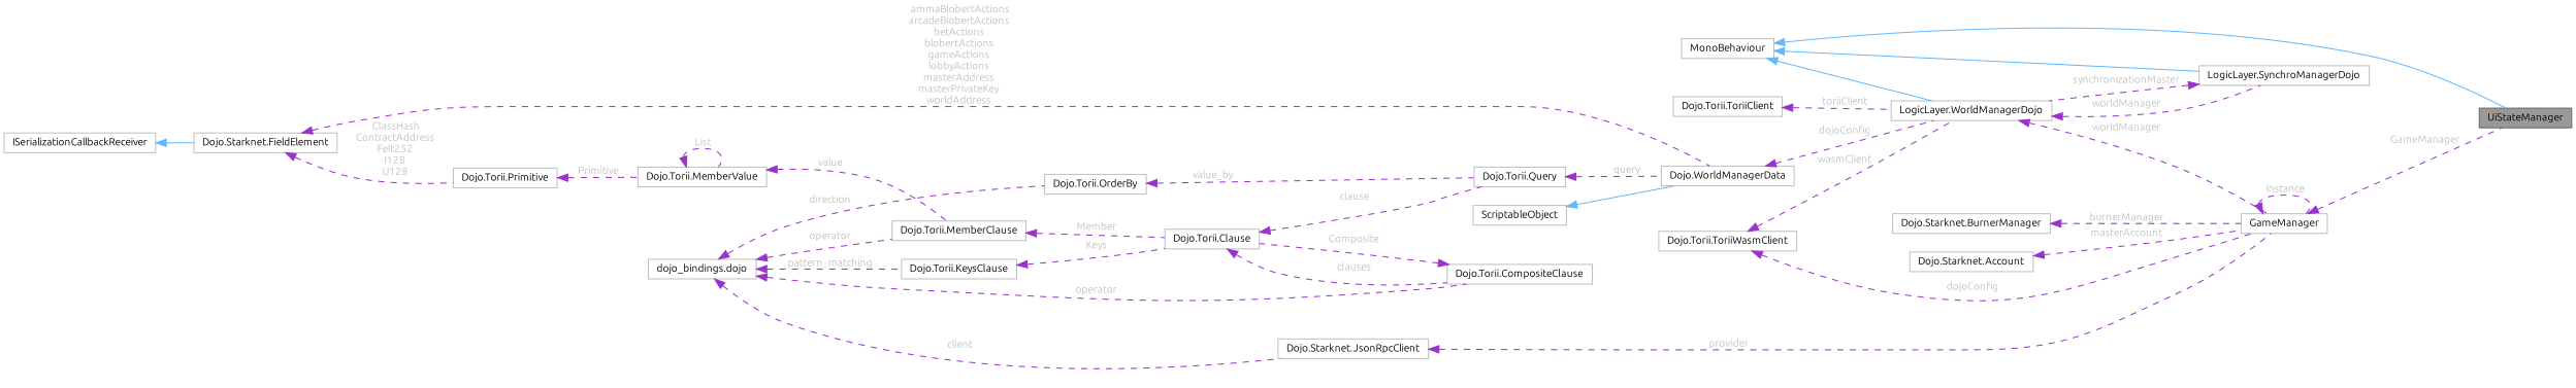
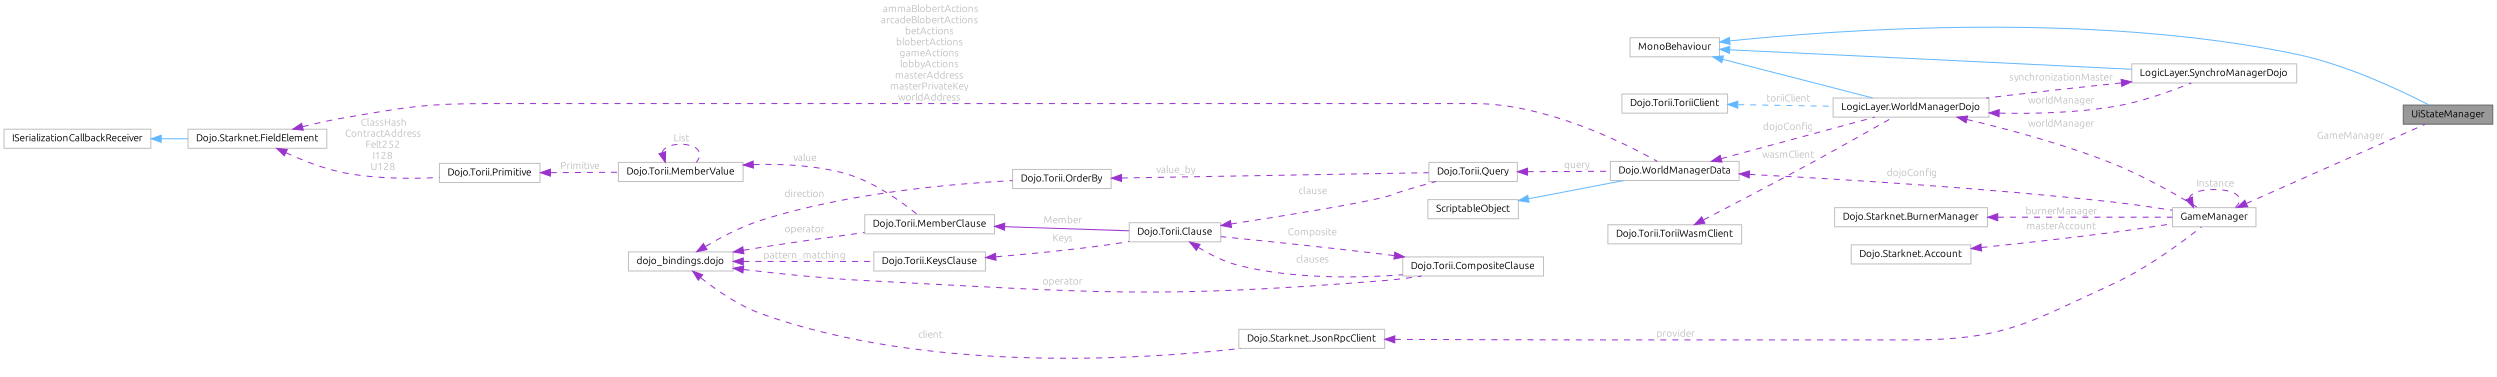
  digraph {
    fontname=Ubuntu
    rankdir=LR
    node [color=grey75 fillcolor=white fontname=Ubuntu fontsize=10 shape=box style=filled]
    edge [color=darkorchid3 dir=back fontname=Ubuntu fontsize=10 labelfontname=Helvetica labelfontsize=10 style=dashed fontcolor=grey]
    n1 [color=gray40 fillcolor=grey60 fontcolor=black height=0.2 label=UiStateManager width=0.4]
    n2 [height=0.2 label=MonoBehaviour width=0.4]
    n3 [height=0.2 label="LogicLayer.WorldManagerDojo" width=0.4]
    n4 [height=0.2 label="LogicLayer.SynchroManagerDojo" width=0.4]
    n5 [height=0.2 label=GameManager width=0.4]
    n6 [height=0.2 label="Dojo.Torii.ToriiClient" width=0.4]
    n7 [height=0.2 label="Dojo.Torii.ToriiWasmClient" width=0.4]
    n8 [height=0.2 label="Dojo.WorldManagerData" width=0.4]
    n9 [height=0.2 label=ScriptableObject width=0.4]
    n10 [height=0.2 label="Dojo.Starknet.FieldElement" width=0.4]
    n11 [height=0.2 label="Dojo.Torii.Primitive" width=0.4]
    n12 [height=0.2 label="Dojo.Torii.KeysClause" width=0.4]
    n13 [height=0.2 label="Dojo.Torii.Clause" width=0.4]
    n14 [height=0.2 label="Dojo.Torii.MemberValue" width=0.4]
    n15 [height=0.2 label=ISerializationCallbackReceiver width=0.4]
    n16 [height=0.2 label="Dojo.Torii.Query" width=0.4]
    n17 [height=0.2 label="Dojo.Torii.CompositeClause" width=0.4]
    n18 [height=0.2 label="dojo_bindings.dojo" width=0.4]
    n19 [height=0.2 label="Dojo.Torii.MemberClause" width=0.4]
    n20 [height=0.2 label="Dojo.Torii.OrderBy" width=0.4]
    n21 [height=0.2 label="Dojo.Starknet.JsonRpcClient" width=0.4]
    n22 [height=0.2 label="Dojo.Starknet.BurnerManager" width=0.4]
    n23 [height=0.2 label="Dojo.Starknet.Account" width=0.4]
    n2 -> n1 [color=steelblue1 style=solid fontcolor=""]
    n2 -> n3 [color=steelblue1 style=solid fontcolor=""]
    n2 -> n4 [color=steelblue1 style=solid fontcolor=""]
    n3 -> n4 [label=" worldManager"]
    n3 -> n5 [label=" worldManager"]
    n4 -> n3 [label=" synchronizationMaster"]
    n5 -> n1 [label=" GameManager"]
    n5 -> n5 [label=" Instance"]
-   n6 -> n3 [label=" toriiClient"]
+   n6 -> n3 [color=steelblue1 label=" toriiClient"]
    n7 -> n3 [label=" wasmClient"]
    n8 -> n3 [label=" dojoConfig"]
-   n7 -> n5 [label=" dojoConfig"]
+   n8 -> n5 [label=" dojoConfig"]
    n9 -> n8 [color=steelblue1 style=solid fontcolor=""]
    n10 -> n8 [label=" ammaBlobertActions\narcadeBlobertActions\nbetActions\nblobertActions\ngameActions\nlobbyActions\nmasterAddress\nmasterPrivateKey\nworldAddress"]
    n10 -> n11 [label=" ClassHash\nContractAddress\nFelt252\nI128\nU128"]
    n11 -> n14 [label=" Primitive"]
    n12 -> n13 [label=" Keys"]
    n13 -> n16 [label=" clause"]
    n13 -> n17 [label=" clauses"]
    n14 -> n14 [label=" List"]
    n14 -> n19 [label=" value"]
    n15 -> n10 [color=steelblue1 style=solid fontcolor=""]
    n16 -> n8 [label=" query"]
    n17 -> n13 [label=" Composite"]
    n18 -> n12 [label=" pattern_matching"]
    n18 -> n17 [label=" operator"]
    n18 -> n19 [label=" operator"]
    n18 -> n20 [label=" direction"]
    n18 -> n21 [label=" client"]
-   n19 -> n13 [label=" Member"]
+   n19 -> n13 [label=" Member" style=solid]
    n20 -> n16 [label=" value_by"]
    n21 -> n5 [label=" provider"]
    n22 -> n5 [label=" burnerManager"]
    n23 -> n5 [label=" masterAccount"]
  }
